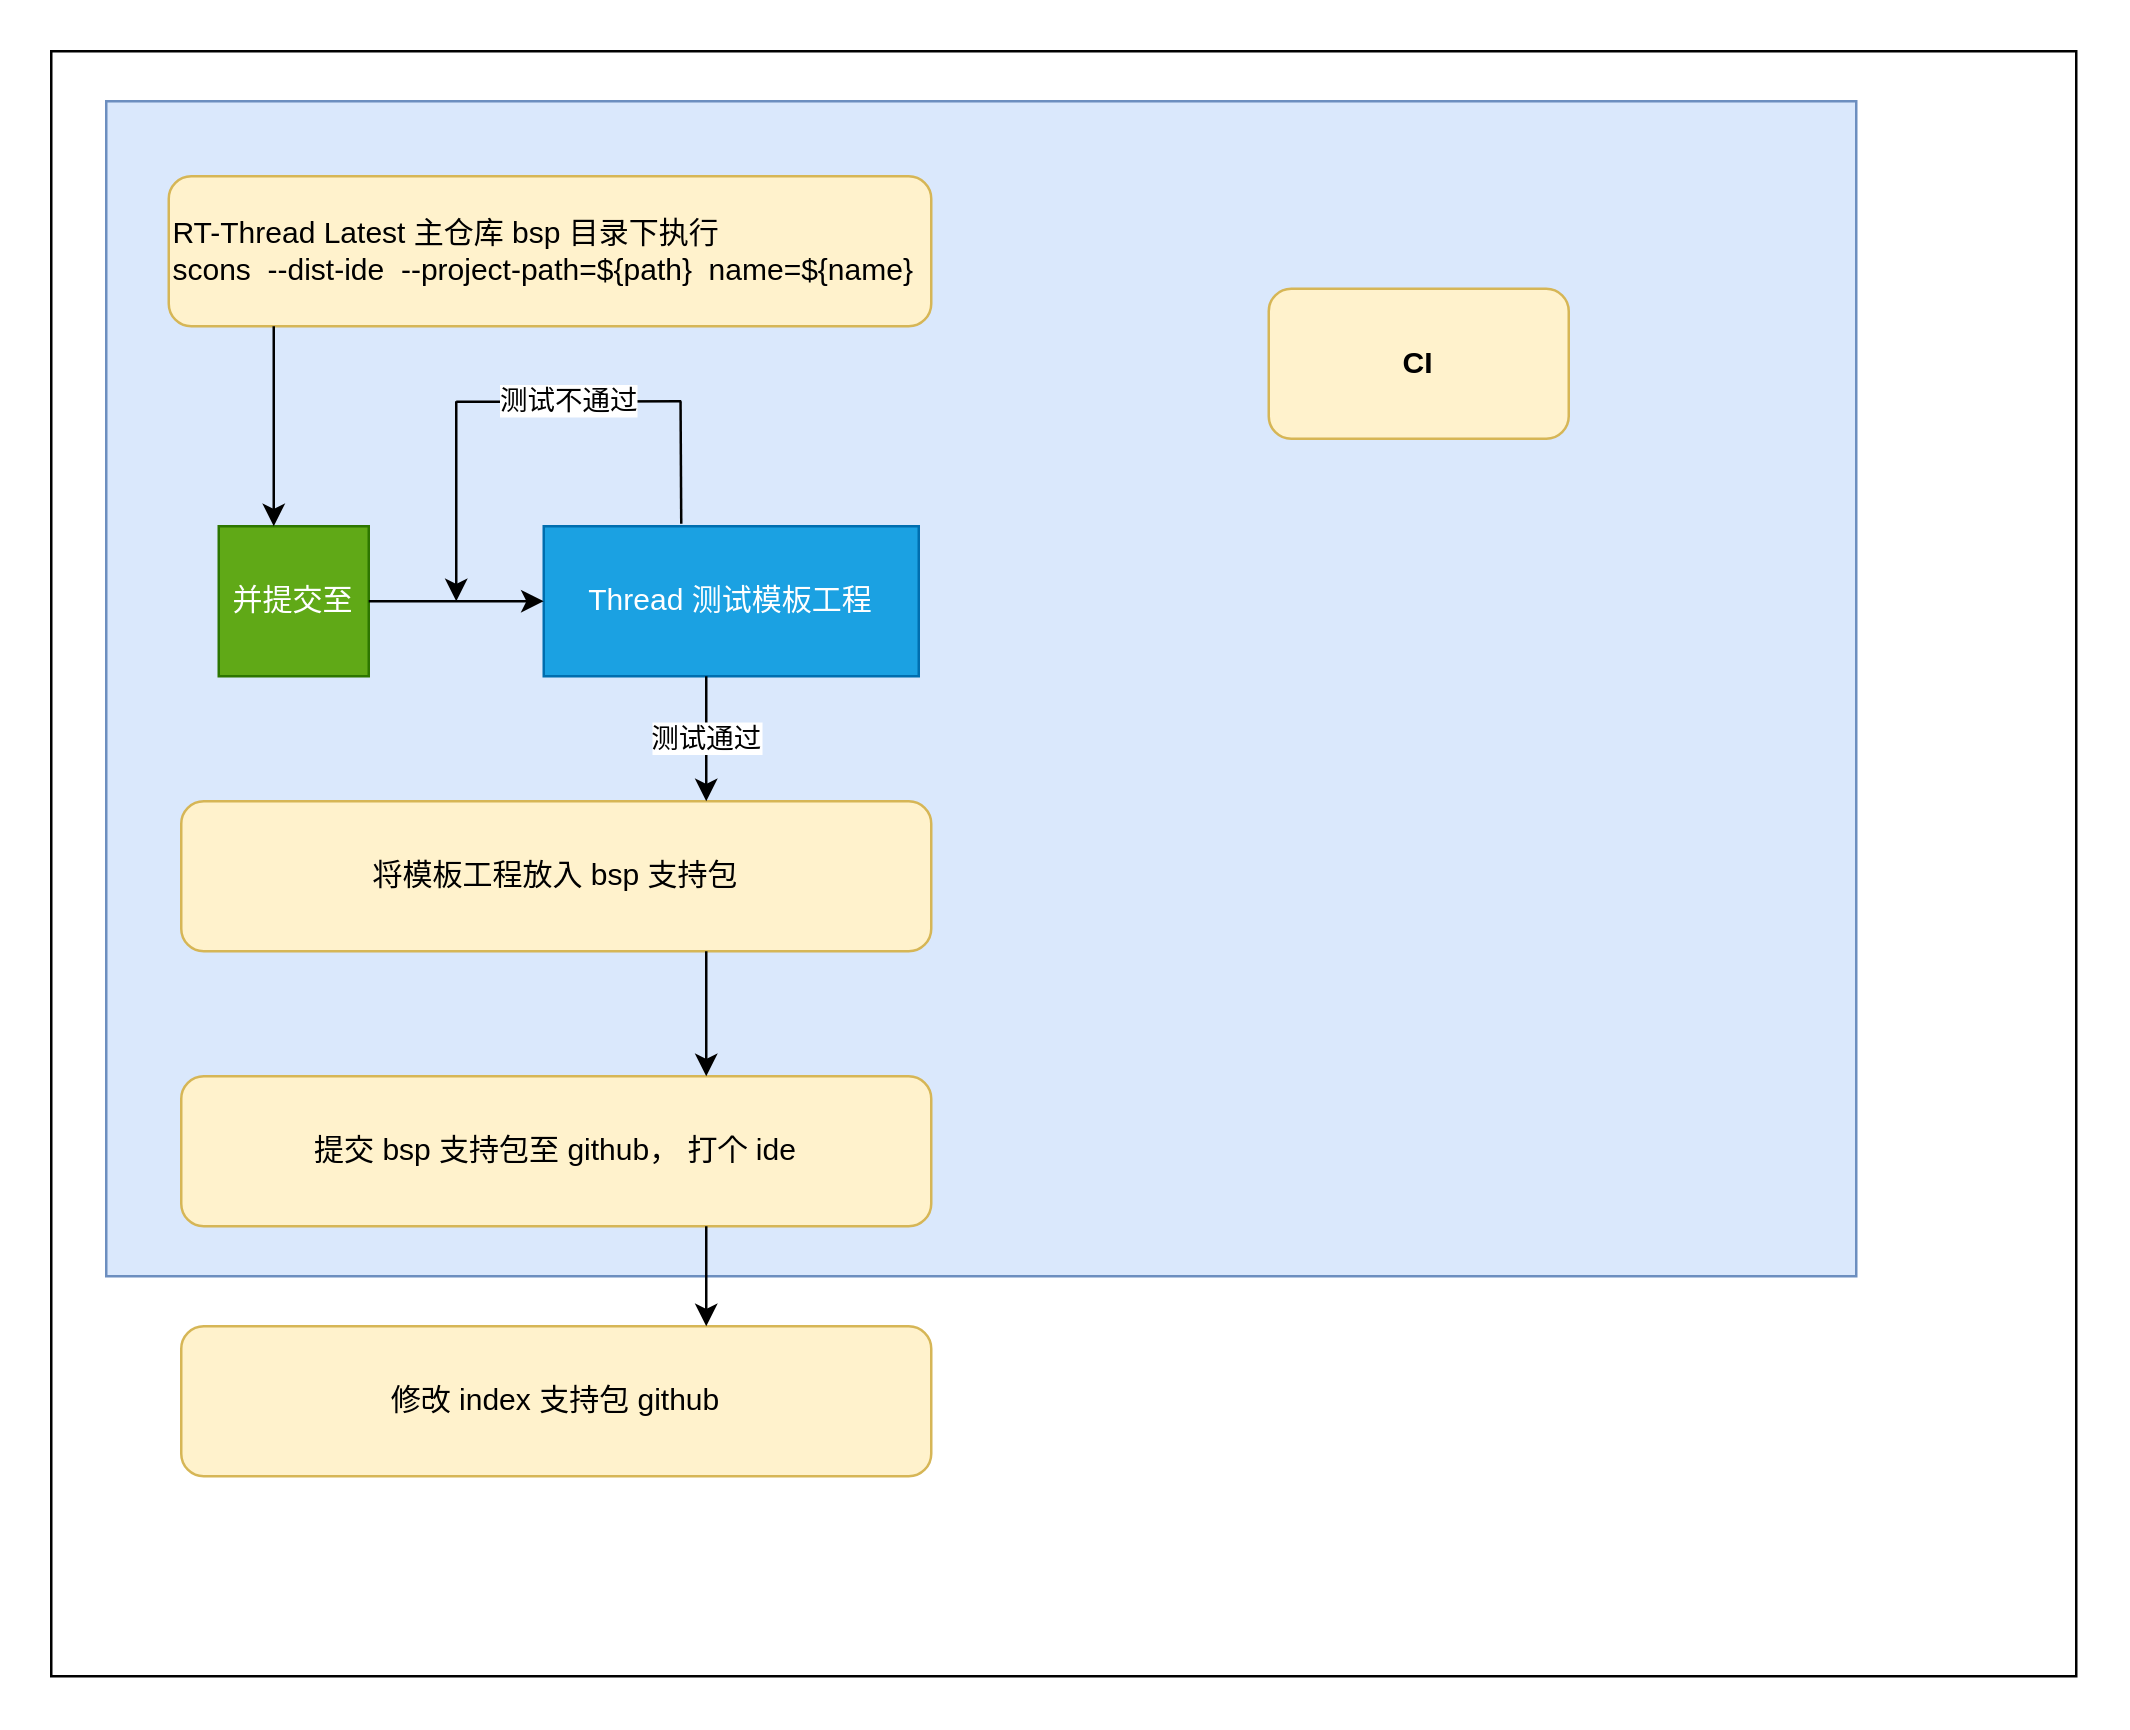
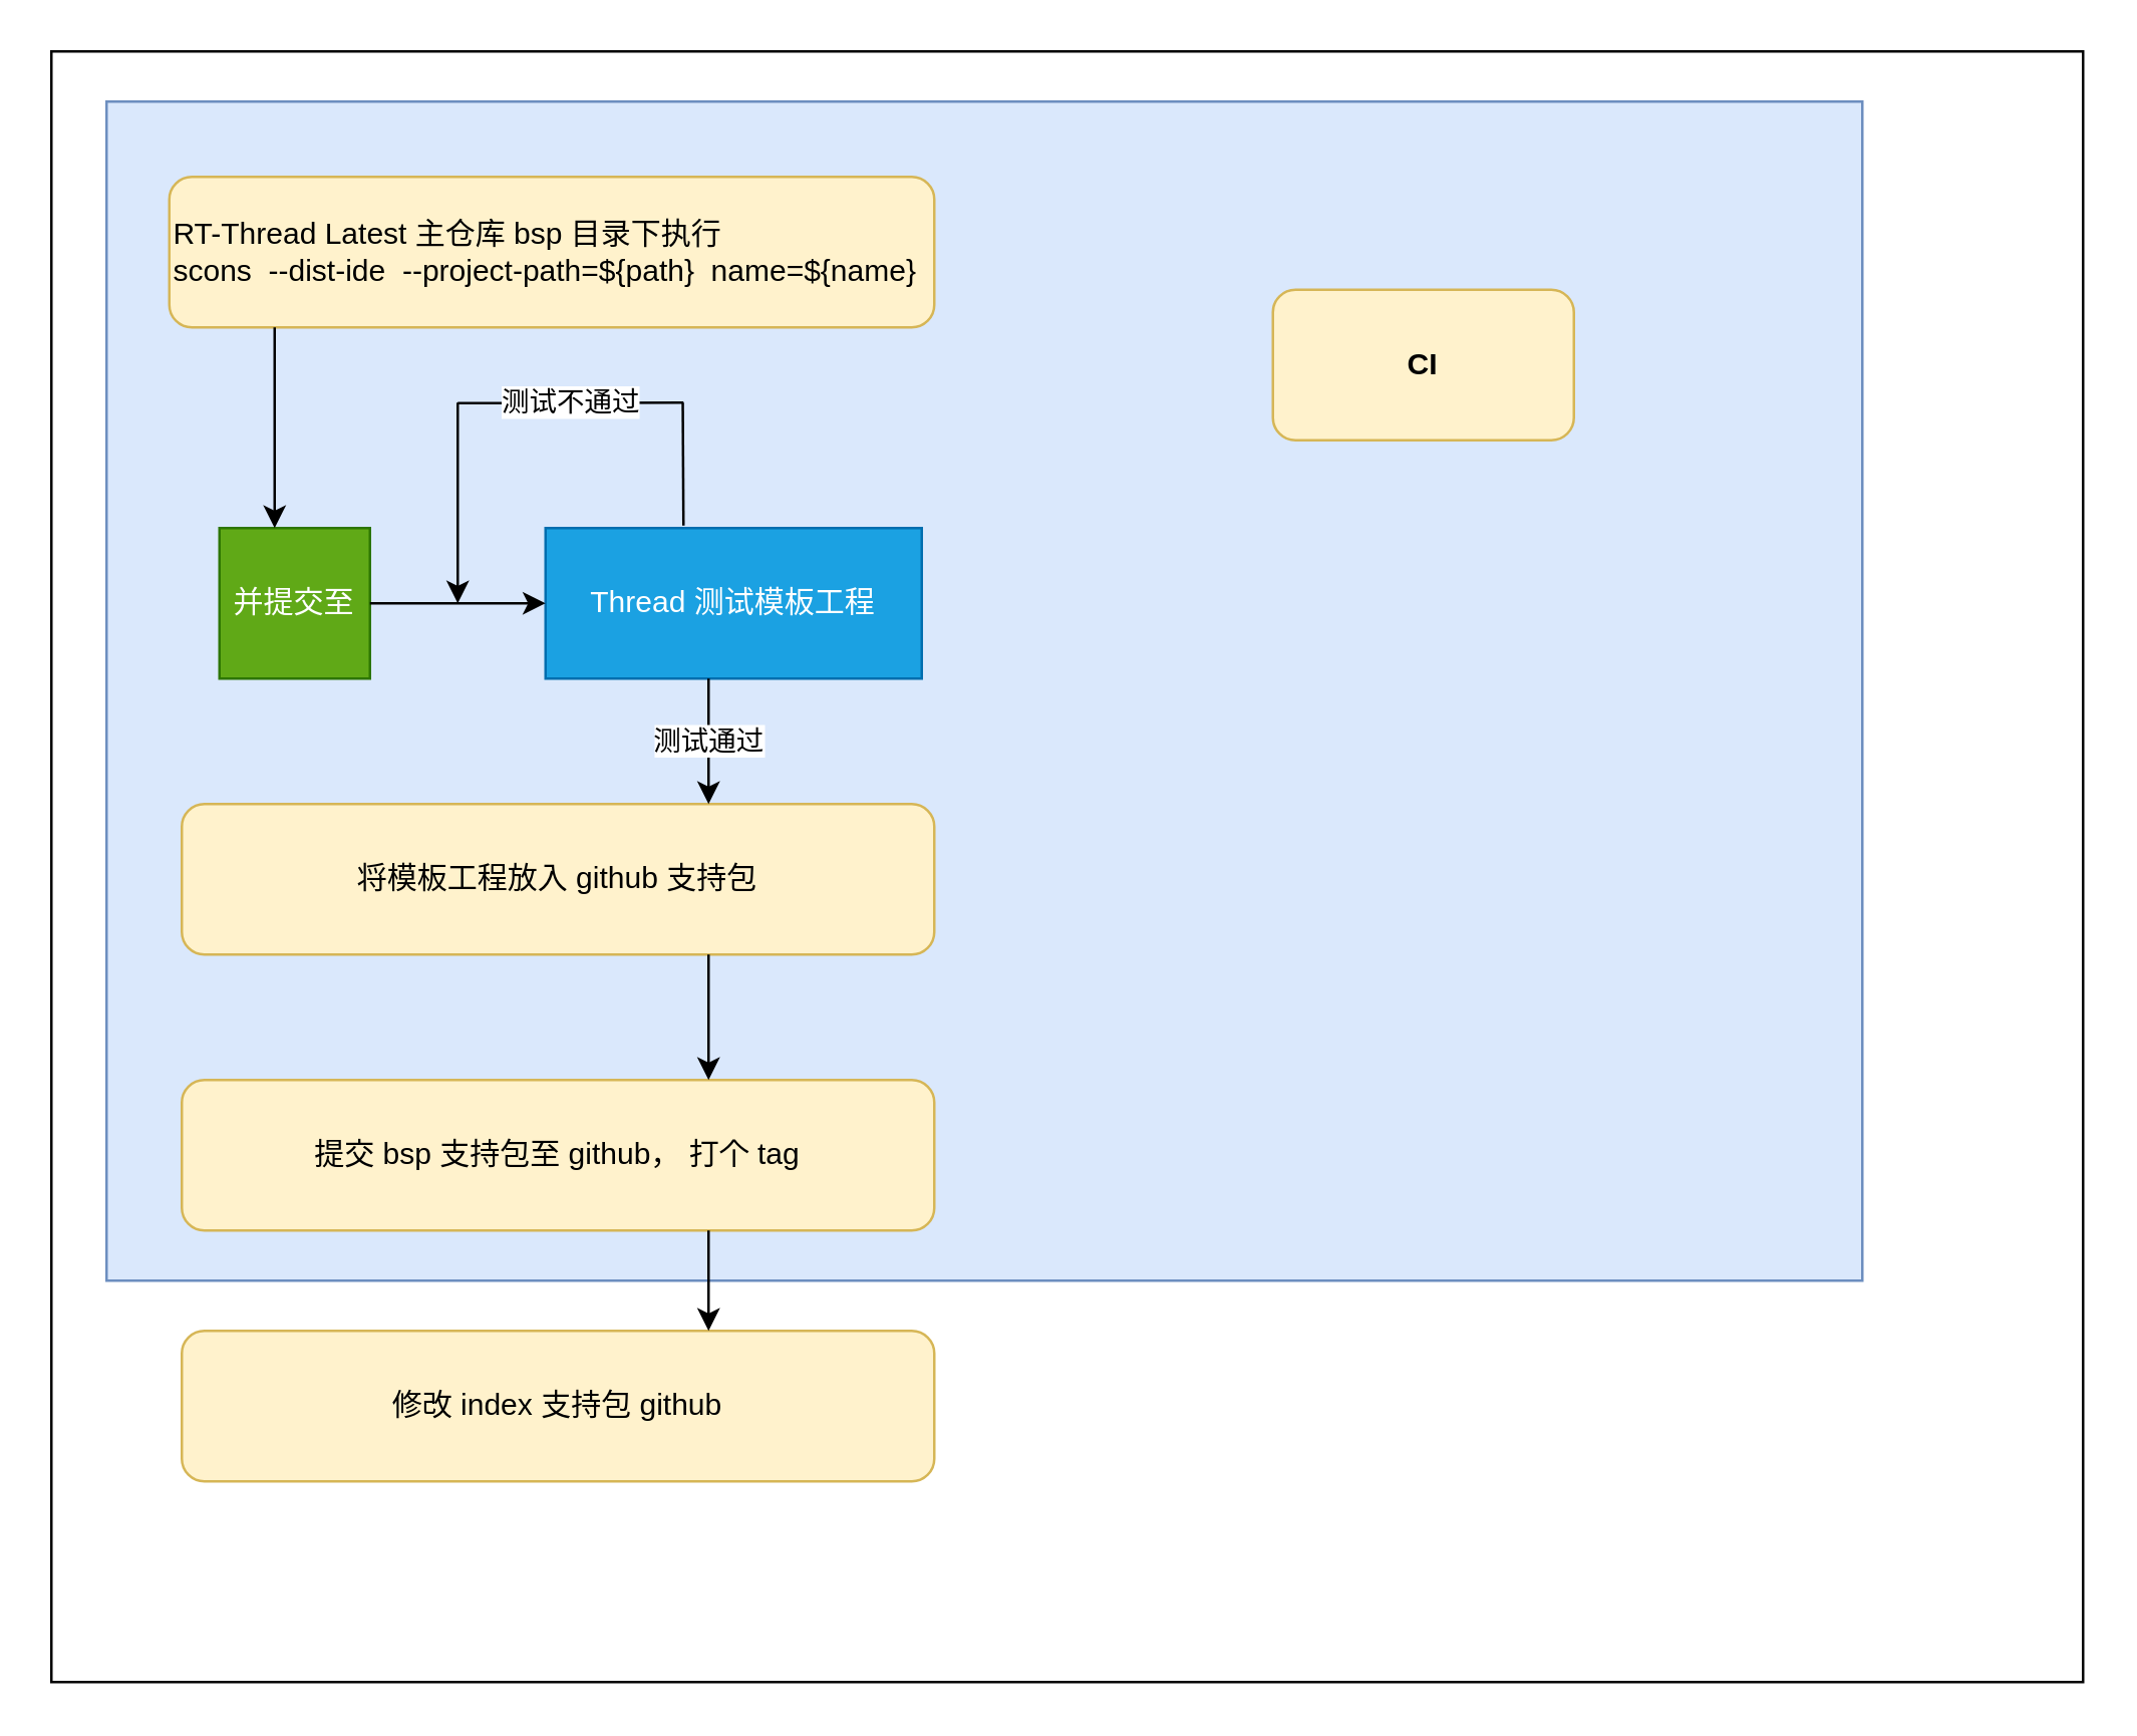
  <mxCell id="0" />
  <mxCell id="1" parent="0" />
  <mxCell id="2" value="" style="rounded=0;whiteSpace=wrap;html=1;" parent="1" vertex="1"><mxGeometry x="20" y="20" width="810" height="650" as="geometry" /></mxCell>
  <mxCell id="3" value="" style="rounded=0;whiteSpace=wrap;html=1;fillColor=#dae8fc;strokeColor=#6c8ebf;" parent="1" vertex="1"><mxGeometry x="42" y="40" width="700" height="470" as="geometry" /></mxCell>
  <mxCell id="4" value="RT-Thread Latest 主仓库 bsp 目录下执行&lt;br&gt;scons&amp;nbsp; --dist-ide&amp;nbsp; --project-path=${path}&amp;nbsp; name=${name}" style="rounded=1;whiteSpace=wrap;html=1;fillColor=#fff2cc;strokeColor=#d6b656;align=left;" parent="1" vertex="1"><mxGeometry x="67" y="70" width="305" height="60" as="geometry" /></mxCell>
  <mxCell id="5" value="并提交至" style="whiteSpace=wrap;html=1;aspect=fixed;fillColor=#60a917;strokeColor=#2D7600;fontColor=#ffffff;" parent="1" vertex="1"><mxGeometry x="87" y="210" width="60" height="60" as="geometry" /></mxCell>
  <mxCell id="6" value="" style="endArrow=classic;html=1;rounded=0;" parent="1" edge="1"><mxGeometry width="50" height="50" relative="1" as="geometry"><mxPoint x="109" y="130" as="sourcePoint" /><mxPoint x="109" y="210" as="targetPoint" /></mxGeometry></mxCell>
  <mxCell id="7" value="Thread 测试模板工程" style="rounded=0;whiteSpace=wrap;html=1;fillColor=#1ba1e2;fontColor=#ffffff;strokeColor=#006EAF;" parent="1" vertex="1"><mxGeometry x="217" y="210" width="150" height="60" as="geometry" /></mxCell>
  <mxCell id="8" value="" style="endArrow=classic;html=1;rounded=0;entryX=0;entryY=0.5;entryDx=0;entryDy=0;" parent="1" target="7" edge="1"><mxGeometry width="50" height="50" relative="1" as="geometry"><mxPoint x="147" y="240" as="sourcePoint" /><mxPoint x="197" y="190" as="targetPoint" /></mxGeometry></mxCell>
  <mxCell id="9" value="" style="endArrow=classic;html=1;rounded=0;" parent="1" edge="1"><mxGeometry width="50" height="50" relative="1" as="geometry"><mxPoint x="182" y="160" as="sourcePoint" /><mxPoint x="182" y="240" as="targetPoint" /></mxGeometry></mxCell>
  <mxCell id="10" value="" style="endArrow=none;html=1;rounded=0;entryX=0.312;entryY=0.25;entryDx=0;entryDy=0;entryPerimeter=0;" parent="1" edge="1"><mxGeometry width="50" height="50" relative="1" as="geometry"><mxPoint x="272" y="209" as="sourcePoint" /><mxPoint x="271.72" y="160" as="targetPoint" /></mxGeometry></mxCell>
  <mxCell id="11" value="测试不通过" style="endArrow=none;html=1;rounded=0;" parent="1" edge="1"><mxGeometry width="50" height="50" relative="1" as="geometry"><mxPoint x="272" y="160" as="sourcePoint" /><mxPoint x="182" y="160.24" as="targetPoint" /></mxGeometry></mxCell>
- <mxCell id="12" value="将模板工程放入 bsp 支持包" style="rounded=1;whiteSpace=wrap;html=1;fillColor=#fff2cc;strokeColor=#d6b656;" parent="1" vertex="1"><mxGeometry x="72" y="320" width="300" height="60" as="geometry" /></mxCell>
- <mxCell id="13" value="提交 bsp 支持包至 github， 打个 ide" style="rounded=1;whiteSpace=wrap;html=1;fillColor=#fff2cc;strokeColor=#d6b656;" parent="1" vertex="1"><mxGeometry x="72" y="430" width="300" height="60" as="geometry" /></mxCell>
+ <mxCell id="12" value="将模板工程放入 github 支持包" style="rounded=1;whiteSpace=wrap;html=1;fillColor=#fff2cc;strokeColor=#d6b656;" parent="1" vertex="1"><mxGeometry x="72" y="320" width="300" height="60" as="geometry" /></mxCell>
+ <mxCell id="13" value="提交 bsp 支持包至 github， 打个 tag" style="rounded=1;whiteSpace=wrap;html=1;fillColor=#fff2cc;strokeColor=#d6b656;" parent="1" vertex="1"><mxGeometry x="72" y="430" width="300" height="60" as="geometry" /></mxCell>
  <mxCell id="14" value="修改 index 支持包 github" style="rounded=1;whiteSpace=wrap;html=1;fillColor=#fff2cc;strokeColor=#d6b656;" parent="1" vertex="1"><mxGeometry x="72" y="530" width="300" height="60" as="geometry" /></mxCell>
  <mxCell id="15" value="测试通过" style="endArrow=classic;html=1;rounded=0;" parent="1" edge="1"><mxGeometry width="50" height="50" relative="1" as="geometry"><mxPoint x="282" y="270" as="sourcePoint" /><mxPoint x="282" y="320" as="targetPoint" /></mxGeometry></mxCell>
  <mxCell id="16" value="" style="endArrow=classic;html=1;rounded=0;" parent="1" edge="1"><mxGeometry width="50" height="50" relative="1" as="geometry"><mxPoint x="282" y="380" as="sourcePoint" /><mxPoint x="282" y="430" as="targetPoint" /></mxGeometry></mxCell>
  <mxCell id="17" value="" style="endArrow=classic;html=1;rounded=0;" parent="1" edge="1"><mxGeometry width="50" height="50" relative="1" as="geometry"><mxPoint x="282" y="490" as="sourcePoint" /><mxPoint x="282" y="530" as="targetPoint" /></mxGeometry></mxCell>
  <mxCell id="18" value="&lt;b&gt;CI&lt;/b&gt;" style="rounded=1;whiteSpace=wrap;html=1;fillColor=#fff2cc;strokeColor=#d6b656;" parent="1" vertex="1"><mxGeometry x="507" y="115" width="120" height="60" as="geometry" /></mxCell>
